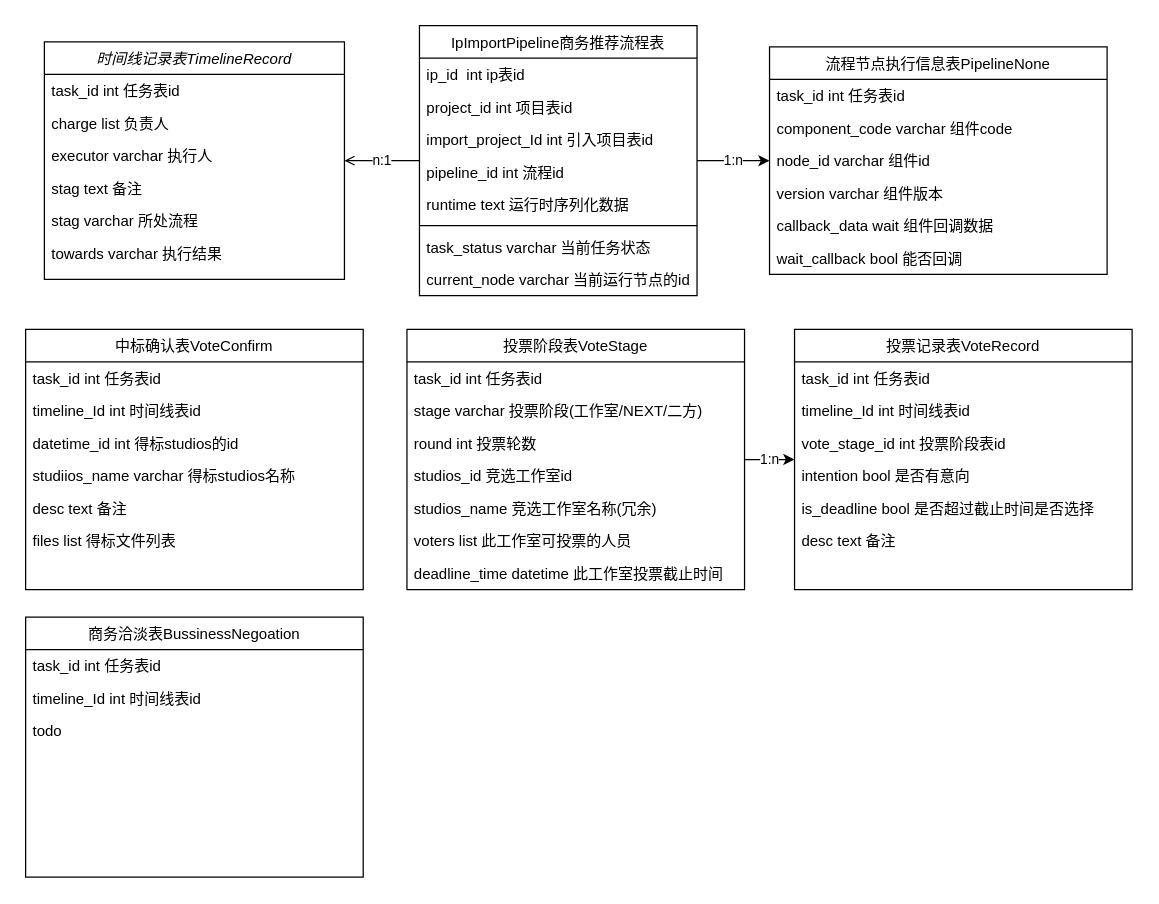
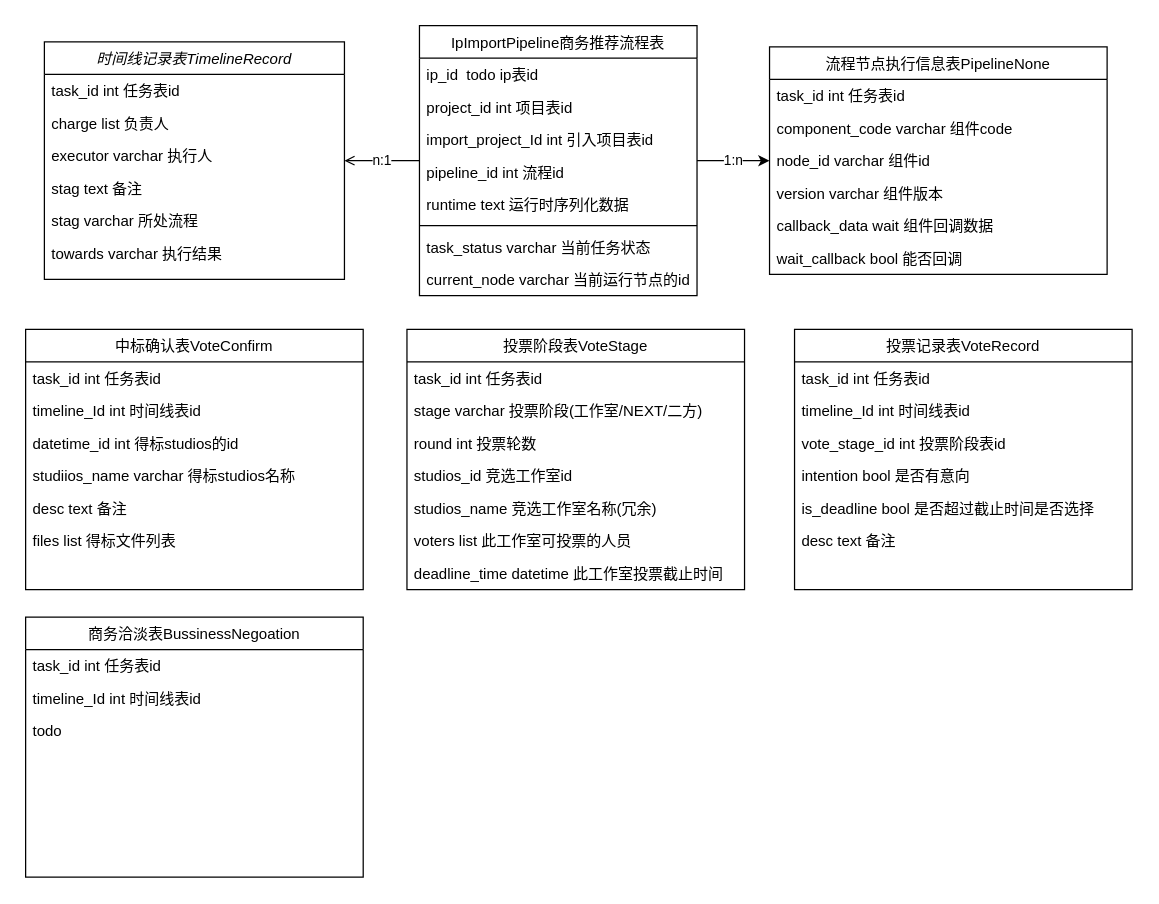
  <mxCell id="0" />
  <mxCell id="1" parent="0" />
  <mxCell id="2" value="时间线记录表TimelineRecord" style="swimlane;fontStyle=2;align=center;verticalAlign=top;childLayout=stackLayout;horizontal=1;startSize=26;horizontalStack=0;resizeParent=1;resizeLast=0;collapsible=1;marginBottom=0;rounded=0;shadow=0;strokeWidth=1;" parent="1" vertex="1"><mxGeometry x="35" y="33" width="240" height="190" as="geometry"><mxRectangle x="230" y="140" width="160" height="26" as="alternateBounds" /></mxGeometry></mxCell>
  <mxCell id="3" value="task_id int 任务表id" style="text;align=left;verticalAlign=top;spacingLeft=4;spacingRight=4;overflow=hidden;rotatable=0;points=[[0,0.5],[1,0.5]];portConstraint=eastwest;" parent="2" vertex="1"><mxGeometry y="26" width="240" height="26" as="geometry" /></mxCell>
  <mxCell id="4" value="charge list 负责人" style="text;align=left;verticalAlign=top;spacingLeft=4;spacingRight=4;overflow=hidden;rotatable=0;points=[[0,0.5],[1,0.5]];portConstraint=eastwest;rounded=0;shadow=0;html=0;" parent="2" vertex="1"><mxGeometry y="52" width="240" height="26" as="geometry" /></mxCell>
  <mxCell id="5" value="executor varchar 执行人" style="text;align=left;verticalAlign=top;spacingLeft=4;spacingRight=4;overflow=hidden;rotatable=0;points=[[0,0.5],[1,0.5]];portConstraint=eastwest;rounded=0;shadow=0;html=0;" parent="2" vertex="1"><mxGeometry y="78" width="240" height="26" as="geometry" /></mxCell>
  <mxCell id="6" value="stag text 备注" style="text;align=left;verticalAlign=top;spacingLeft=4;spacingRight=4;overflow=hidden;rotatable=0;points=[[0,0.5],[1,0.5]];portConstraint=eastwest;" vertex="1" parent="2"><mxGeometry y="104" width="240" height="26" as="geometry" /></mxCell>
  <mxCell id="7" value="stag varchar 所处流程" style="text;align=left;verticalAlign=top;spacingLeft=4;spacingRight=4;overflow=hidden;rotatable=0;points=[[0,0.5],[1,0.5]];portConstraint=eastwest;" vertex="1" parent="2"><mxGeometry y="130" width="240" height="26" as="geometry" /></mxCell>
  <mxCell id="8" value="towards varchar 执行结果" style="text;align=left;verticalAlign=top;spacingLeft=4;spacingRight=4;overflow=hidden;rotatable=0;points=[[0,0.5],[1,0.5]];portConstraint=eastwest;" parent="2" vertex="1"><mxGeometry y="156" width="240" height="26" as="geometry" /></mxCell>
  <mxCell id="9" value="流程节点执行信息表PipelineNone" style="swimlane;fontStyle=0;align=center;verticalAlign=top;childLayout=stackLayout;horizontal=1;startSize=26;horizontalStack=0;resizeParent=1;resizeLast=0;collapsible=1;marginBottom=0;rounded=0;shadow=0;strokeWidth=1;" parent="1" vertex="1"><mxGeometry x="615" y="37" width="270" height="182" as="geometry"><mxRectangle x="340" y="380" width="170" height="26" as="alternateBounds" /></mxGeometry></mxCell>
  <mxCell id="10" value="task_id int 任务表id" style="text;align=left;verticalAlign=top;spacingLeft=4;spacingRight=4;overflow=hidden;rotatable=0;points=[[0,0.5],[1,0.5]];portConstraint=eastwest;" parent="9" vertex="1"><mxGeometry y="26" width="270" height="26" as="geometry" /></mxCell>
  <mxCell id="11" value="component_code varchar 组件code" style="text;align=left;verticalAlign=top;spacingLeft=4;spacingRight=4;overflow=hidden;rotatable=0;points=[[0,0.5],[1,0.5]];portConstraint=eastwest;" vertex="1" parent="9"><mxGeometry y="52" width="270" height="26" as="geometry" /></mxCell>
  <mxCell id="12" value="node_id varchar 组件id" style="text;align=left;verticalAlign=top;spacingLeft=4;spacingRight=4;overflow=hidden;rotatable=0;points=[[0,0.5],[1,0.5]];portConstraint=eastwest;" vertex="1" parent="9"><mxGeometry y="78" width="270" height="26" as="geometry" /></mxCell>
  <mxCell id="13" value="version varchar 组件版本" style="text;align=left;verticalAlign=top;spacingLeft=4;spacingRight=4;overflow=hidden;rotatable=0;points=[[0,0.5],[1,0.5]];portConstraint=eastwest;" vertex="1" parent="9"><mxGeometry y="104" width="270" height="26" as="geometry" /></mxCell>
  <mxCell id="14" value="callback_data wait 组件回调数据" style="text;align=left;verticalAlign=top;spacingLeft=4;spacingRight=4;overflow=hidden;rotatable=0;points=[[0,0.5],[1,0.5]];portConstraint=eastwest;" vertex="1" parent="9"><mxGeometry y="130" width="270" height="26" as="geometry" /></mxCell>
  <mxCell id="15" value="wait_callback bool 能否回调" style="text;align=left;verticalAlign=top;spacingLeft=4;spacingRight=4;overflow=hidden;rotatable=0;points=[[0,0.5],[1,0.5]];portConstraint=eastwest;" vertex="1" parent="9"><mxGeometry y="156" width="270" height="26" as="geometry" /></mxCell>
  <mxCell id="16" value="1:n" style="edgeStyle=orthogonalEdgeStyle;rounded=0;orthogonalLoop=1;jettySize=auto;html=1;" edge="1" parent="1" source="18" target="9"><mxGeometry relative="1" as="geometry" /></mxCell>
  <mxCell id="17" value="n:1" style="edgeStyle=orthogonalEdgeStyle;rounded=0;orthogonalLoop=1;jettySize=auto;html=1;endArrow=open;" edge="1" parent="1" source="18" target="2"><mxGeometry relative="1" as="geometry" /></mxCell>
  <mxCell id="18" value="IpImportPipeline商务推荐流程表" style="swimlane;fontStyle=0;align=center;verticalAlign=top;childLayout=stackLayout;horizontal=1;startSize=26;horizontalStack=0;resizeParent=1;resizeLast=0;collapsible=1;marginBottom=0;rounded=0;shadow=0;strokeWidth=1;" parent="1" vertex="1"><mxGeometry x="335" y="20" width="222" height="216" as="geometry"><mxRectangle x="550" y="140" width="160" height="26" as="alternateBounds" /></mxGeometry></mxCell>
- <mxCell id="19" value="ip_id  int ip表id" style="text;align=left;verticalAlign=top;spacingLeft=4;spacingRight=4;overflow=hidden;rotatable=0;points=[[0,0.5],[1,0.5]];portConstraint=eastwest;" parent="18" vertex="1"><mxGeometry y="26" width="222" height="26" as="geometry" /></mxCell>
+ <mxCell id="19" value="ip_id  todo ip表id" style="text;align=left;verticalAlign=top;spacingLeft=4;spacingRight=4;overflow=hidden;rotatable=0;points=[[0,0.5],[1,0.5]];portConstraint=eastwest;" parent="18" vertex="1"><mxGeometry y="26" width="222" height="26" as="geometry" /></mxCell>
  <mxCell id="20" value="project_id int 项目表id" style="text;align=left;verticalAlign=top;spacingLeft=4;spacingRight=4;overflow=hidden;rotatable=0;points=[[0,0.5],[1,0.5]];portConstraint=eastwest;rounded=0;shadow=0;html=0;" parent="18" vertex="1"><mxGeometry y="52" width="222" height="26" as="geometry" /></mxCell>
  <mxCell id="21" value="import_project_Id int 引入项目表id" style="text;align=left;verticalAlign=top;spacingLeft=4;spacingRight=4;overflow=hidden;rotatable=0;points=[[0,0.5],[1,0.5]];portConstraint=eastwest;rounded=0;shadow=0;html=0;" parent="18" vertex="1"><mxGeometry y="78" width="222" height="26" as="geometry" /></mxCell>
  <mxCell id="22" value="pipeline_id int 流程id" style="text;align=left;verticalAlign=top;spacingLeft=4;spacingRight=4;overflow=hidden;rotatable=0;points=[[0,0.5],[1,0.5]];portConstraint=eastwest;rounded=0;shadow=0;html=0;" parent="18" vertex="1"><mxGeometry y="104" width="222" height="26" as="geometry" /></mxCell>
  <mxCell id="23" value="runtime text 运行时序列化数据" style="text;align=left;verticalAlign=top;spacingLeft=4;spacingRight=4;overflow=hidden;rotatable=0;points=[[0,0.5],[1,0.5]];portConstraint=eastwest;rounded=0;shadow=0;html=0;" parent="18" vertex="1"><mxGeometry y="130" width="222" height="26" as="geometry" /></mxCell>
  <mxCell id="24" value="" style="line;html=1;strokeWidth=1;align=left;verticalAlign=middle;spacingTop=-1;spacingLeft=3;spacingRight=3;rotatable=0;labelPosition=right;points=[];portConstraint=eastwest;" parent="18" vertex="1"><mxGeometry y="156" width="222" height="8" as="geometry" /></mxCell>
  <mxCell id="25" value="task_status varchar 当前任务状态" style="text;align=left;verticalAlign=top;spacingLeft=4;spacingRight=4;overflow=hidden;rotatable=0;points=[[0,0.5],[1,0.5]];portConstraint=eastwest;" parent="18" vertex="1"><mxGeometry y="164" width="222" height="26" as="geometry" /></mxCell>
  <mxCell id="26" value="current_node varchar 当前运行节点的id" style="text;align=left;verticalAlign=top;spacingLeft=4;spacingRight=4;overflow=hidden;rotatable=0;points=[[0,0.5],[1,0.5]];portConstraint=eastwest;" parent="18" vertex="1"><mxGeometry y="190" width="222" height="26" as="geometry" /></mxCell>
- <mxCell id="27" value="1:n" style="edgeStyle=orthogonalEdgeStyle;rounded=0;orthogonalLoop=1;jettySize=auto;html=1;" edge="1" parent="1" source="28" target="36"><mxGeometry relative="1" as="geometry" /></mxCell>
  <mxCell id="28" value="投票阶段表VoteStage" style="swimlane;fontStyle=0;align=center;verticalAlign=top;childLayout=stackLayout;horizontal=1;startSize=26;horizontalStack=0;resizeParent=1;resizeLast=0;collapsible=1;marginBottom=0;rounded=0;shadow=0;strokeWidth=1;" vertex="1" parent="1"><mxGeometry x="325" y="263" width="270" height="208" as="geometry"><mxRectangle x="340" y="380" width="170" height="26" as="alternateBounds" /></mxGeometry></mxCell>
  <mxCell id="29" value="task_id int 任务表id" style="text;align=left;verticalAlign=top;spacingLeft=4;spacingRight=4;overflow=hidden;rotatable=0;points=[[0,0.5],[1,0.5]];portConstraint=eastwest;" vertex="1" parent="28"><mxGeometry y="26" width="270" height="26" as="geometry" /></mxCell>
  <mxCell id="30" value="stage varchar 投票阶段(工作室/NEXT/二方)" style="text;align=left;verticalAlign=top;spacingLeft=4;spacingRight=4;overflow=hidden;rotatable=0;points=[[0,0.5],[1,0.5]];portConstraint=eastwest;" vertex="1" parent="28"><mxGeometry y="52" width="270" height="26" as="geometry" /></mxCell>
  <mxCell id="31" value="round int 投票轮数" style="text;align=left;verticalAlign=top;spacingLeft=4;spacingRight=4;overflow=hidden;rotatable=0;points=[[0,0.5],[1,0.5]];portConstraint=eastwest;" vertex="1" parent="28"><mxGeometry y="78" width="270" height="26" as="geometry" /></mxCell>
  <mxCell id="32" value="studios_id 竞选工作室id" style="text;align=left;verticalAlign=top;spacingLeft=4;spacingRight=4;overflow=hidden;rotatable=0;points=[[0,0.5],[1,0.5]];portConstraint=eastwest;" vertex="1" parent="28"><mxGeometry y="104" width="270" height="26" as="geometry" /></mxCell>
  <mxCell id="33" value="studios_name 竞选工作室名称(冗余)" style="text;align=left;verticalAlign=top;spacingLeft=4;spacingRight=4;overflow=hidden;rotatable=0;points=[[0,0.5],[1,0.5]];portConstraint=eastwest;" vertex="1" parent="28"><mxGeometry y="130" width="270" height="26" as="geometry" /></mxCell>
  <mxCell id="34" value="voters list 此工作室可投票的人员" style="text;align=left;verticalAlign=top;spacingLeft=4;spacingRight=4;overflow=hidden;rotatable=0;points=[[0,0.5],[1,0.5]];portConstraint=eastwest;" vertex="1" parent="28"><mxGeometry y="156" width="270" height="26" as="geometry" /></mxCell>
  <mxCell id="35" value="deadline_time datetime 此工作室投票截止时间" style="text;align=left;verticalAlign=top;spacingLeft=4;spacingRight=4;overflow=hidden;rotatable=0;points=[[0,0.5],[1,0.5]];portConstraint=eastwest;" vertex="1" parent="28"><mxGeometry y="182" width="270" height="26" as="geometry" /></mxCell>
  <mxCell id="36" value="投票记录表VoteRecord" style="swimlane;fontStyle=0;align=center;verticalAlign=top;childLayout=stackLayout;horizontal=1;startSize=26;horizontalStack=0;resizeParent=1;resizeLast=0;collapsible=1;marginBottom=0;rounded=0;shadow=0;strokeWidth=1;" vertex="1" parent="1"><mxGeometry x="635" y="263" width="270" height="208" as="geometry"><mxRectangle x="340" y="380" width="170" height="26" as="alternateBounds" /></mxGeometry></mxCell>
  <mxCell id="37" value="task_id int 任务表id" style="text;align=left;verticalAlign=top;spacingLeft=4;spacingRight=4;overflow=hidden;rotatable=0;points=[[0,0.5],[1,0.5]];portConstraint=eastwest;" vertex="1" parent="36"><mxGeometry y="26" width="270" height="26" as="geometry" /></mxCell>
  <mxCell id="38" value="timeline_Id int 时间线表id" style="text;align=left;verticalAlign=top;spacingLeft=4;spacingRight=4;overflow=hidden;rotatable=0;points=[[0,0.5],[1,0.5]];portConstraint=eastwest;" vertex="1" parent="36"><mxGeometry y="52" width="270" height="26" as="geometry" /></mxCell>
  <mxCell id="39" value="vote_stage_id int 投票阶段表id" style="text;align=left;verticalAlign=top;spacingLeft=4;spacingRight=4;overflow=hidden;rotatable=0;points=[[0,0.5],[1,0.5]];portConstraint=eastwest;" vertex="1" parent="36"><mxGeometry y="78" width="270" height="26" as="geometry" /></mxCell>
  <mxCell id="40" value="intention bool 是否有意向" style="text;align=left;verticalAlign=top;spacingLeft=4;spacingRight=4;overflow=hidden;rotatable=0;points=[[0,0.5],[1,0.5]];portConstraint=eastwest;" vertex="1" parent="36"><mxGeometry y="104" width="270" height="26" as="geometry" /></mxCell>
  <mxCell id="41" value="is_deadline bool 是否超过截止时间是否选择" style="text;align=left;verticalAlign=top;spacingLeft=4;spacingRight=4;overflow=hidden;rotatable=0;points=[[0,0.5],[1,0.5]];portConstraint=eastwest;" vertex="1" parent="36"><mxGeometry y="130" width="270" height="26" as="geometry" /></mxCell>
  <mxCell id="42" value="desc text 备注" style="text;align=left;verticalAlign=top;spacingLeft=4;spacingRight=4;overflow=hidden;rotatable=0;points=[[0,0.5],[1,0.5]];portConstraint=eastwest;" vertex="1" parent="36"><mxGeometry y="156" width="270" height="26" as="geometry" /></mxCell>
  <mxCell id="43" value="中标确认表VoteConfirm" style="swimlane;fontStyle=0;align=center;verticalAlign=top;childLayout=stackLayout;horizontal=1;startSize=26;horizontalStack=0;resizeParent=1;resizeLast=0;collapsible=1;marginBottom=0;rounded=0;shadow=0;strokeWidth=1;" vertex="1" parent="1"><mxGeometry x="20" y="263" width="270" height="208" as="geometry"><mxRectangle x="300" y="840" width="170" height="26" as="alternateBounds" /></mxGeometry></mxCell>
  <mxCell id="44" value="task_id int 任务表id" style="text;align=left;verticalAlign=top;spacingLeft=4;spacingRight=4;overflow=hidden;rotatable=0;points=[[0,0.5],[1,0.5]];portConstraint=eastwest;" vertex="1" parent="43"><mxGeometry y="26" width="270" height="26" as="geometry" /></mxCell>
  <mxCell id="45" value="timeline_Id int 时间线表id" style="text;align=left;verticalAlign=top;spacingLeft=4;spacingRight=4;overflow=hidden;rotatable=0;points=[[0,0.5],[1,0.5]];portConstraint=eastwest;" vertex="1" parent="43"><mxGeometry y="52" width="270" height="26" as="geometry" /></mxCell>
  <mxCell id="46" value="datetime_id int 得标studios的id" style="text;align=left;verticalAlign=top;spacingLeft=4;spacingRight=4;overflow=hidden;rotatable=0;points=[[0,0.5],[1,0.5]];portConstraint=eastwest;" vertex="1" parent="43"><mxGeometry y="78" width="270" height="26" as="geometry" /></mxCell>
  <mxCell id="47" value="studiios_name varchar 得标studios名称" style="text;align=left;verticalAlign=top;spacingLeft=4;spacingRight=4;overflow=hidden;rotatable=0;points=[[0,0.5],[1,0.5]];portConstraint=eastwest;" vertex="1" parent="43"><mxGeometry y="104" width="270" height="26" as="geometry" /></mxCell>
  <mxCell id="48" value="desc text 备注" style="text;align=left;verticalAlign=top;spacingLeft=4;spacingRight=4;overflow=hidden;rotatable=0;points=[[0,0.5],[1,0.5]];portConstraint=eastwest;" vertex="1" parent="43"><mxGeometry y="130" width="270" height="26" as="geometry" /></mxCell>
  <mxCell id="49" value="files list 得标文件列表" style="text;align=left;verticalAlign=top;spacingLeft=4;spacingRight=4;overflow=hidden;rotatable=0;points=[[0,0.5],[1,0.5]];portConstraint=eastwest;" vertex="1" parent="43"><mxGeometry y="156" width="270" height="26" as="geometry" /></mxCell>
  <mxCell id="50" value="商务洽淡表BussinessNegoation" style="swimlane;fontStyle=0;align=center;verticalAlign=top;childLayout=stackLayout;horizontal=1;startSize=26;horizontalStack=0;resizeParent=1;resizeLast=0;collapsible=1;marginBottom=0;rounded=0;shadow=0;strokeWidth=1;" vertex="1" parent="1"><mxGeometry x="20" y="493" width="270" height="208" as="geometry"><mxRectangle x="340" y="380" width="170" height="26" as="alternateBounds" /></mxGeometry></mxCell>
  <mxCell id="51" value="task_id int 任务表id" style="text;align=left;verticalAlign=top;spacingLeft=4;spacingRight=4;overflow=hidden;rotatable=0;points=[[0,0.5],[1,0.5]];portConstraint=eastwest;" vertex="1" parent="50"><mxGeometry y="26" width="270" height="26" as="geometry" /></mxCell>
  <mxCell id="52" value="timeline_Id int 时间线表id" style="text;align=left;verticalAlign=top;spacingLeft=4;spacingRight=4;overflow=hidden;rotatable=0;points=[[0,0.5],[1,0.5]];portConstraint=eastwest;" vertex="1" parent="50"><mxGeometry y="52" width="270" height="26" as="geometry" /></mxCell>
  <mxCell id="53" value="todo" style="text;align=left;verticalAlign=top;spacingLeft=4;spacingRight=4;overflow=hidden;rotatable=0;points=[[0,0.5],[1,0.5]];portConstraint=eastwest;" vertex="1" parent="50"><mxGeometry y="78" width="270" height="26" as="geometry" /></mxCell>
